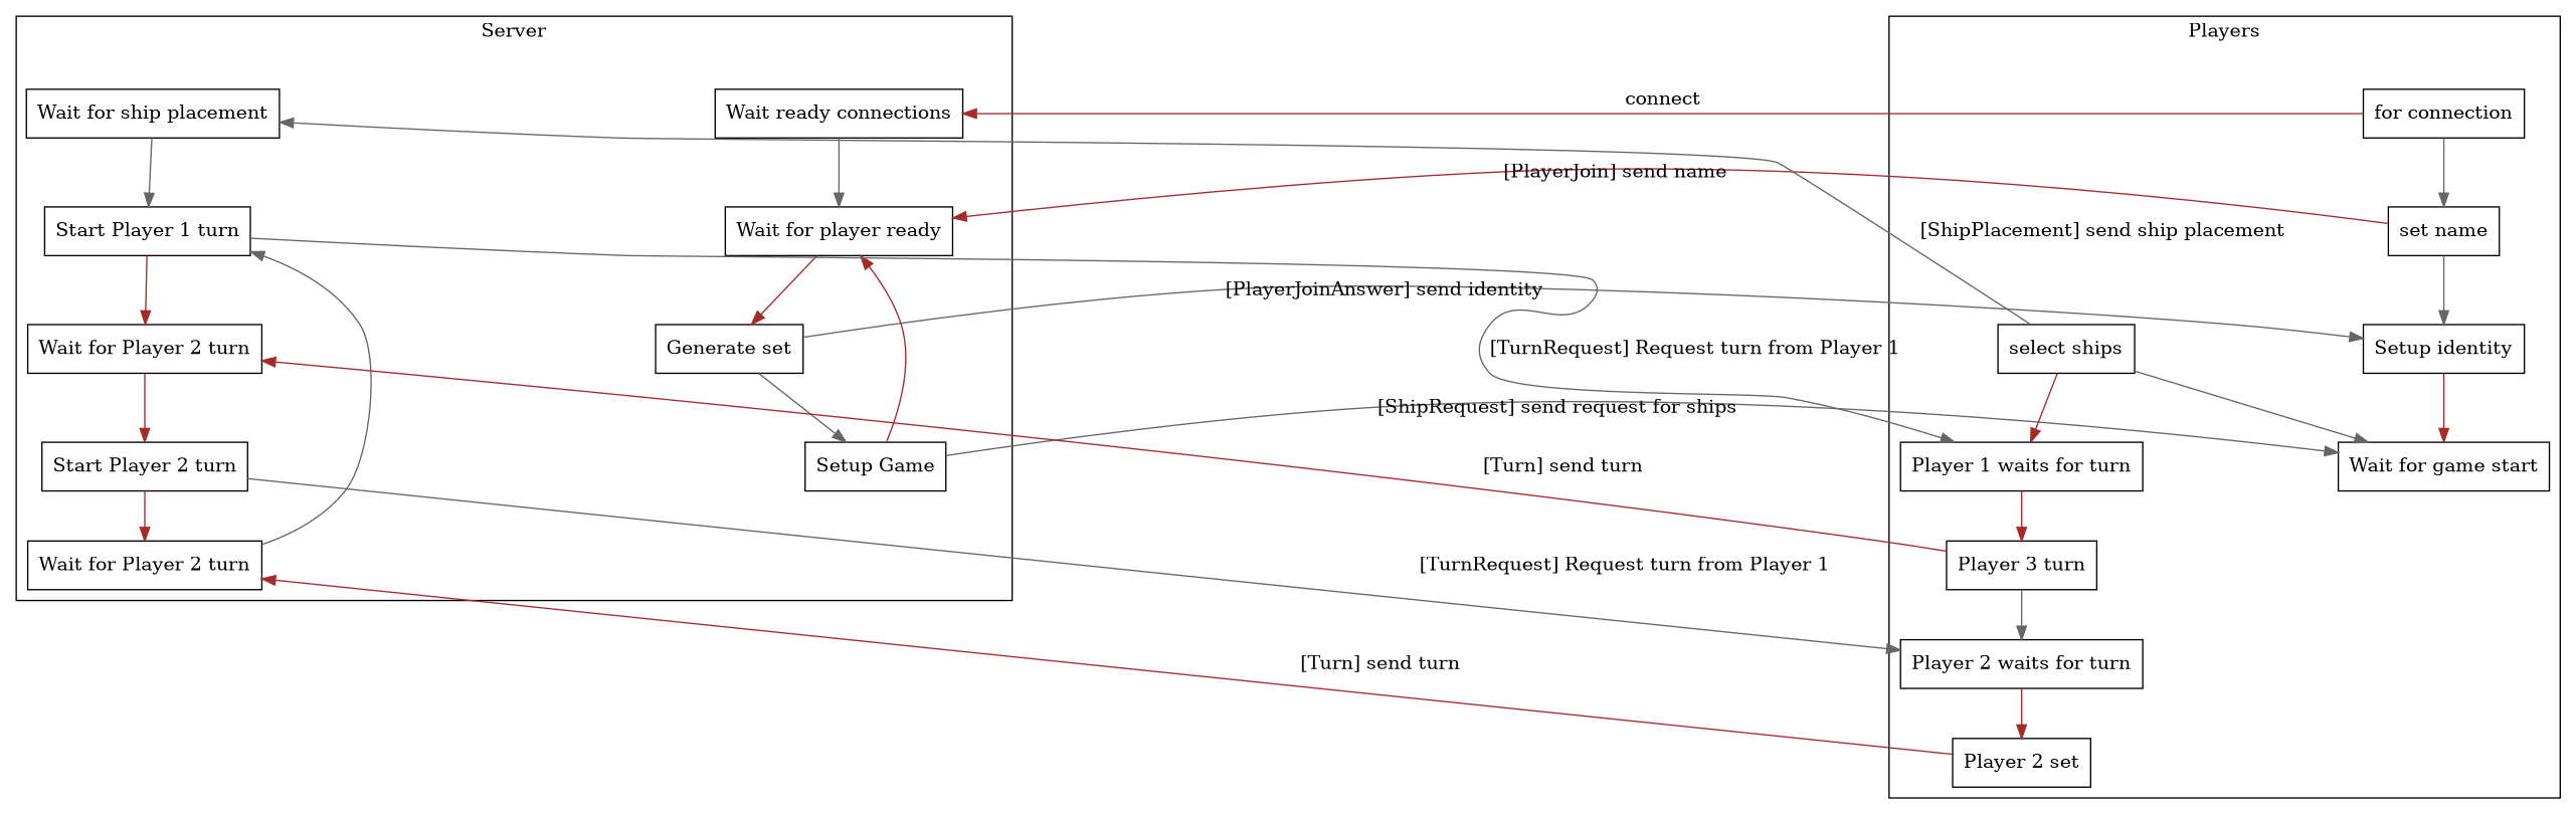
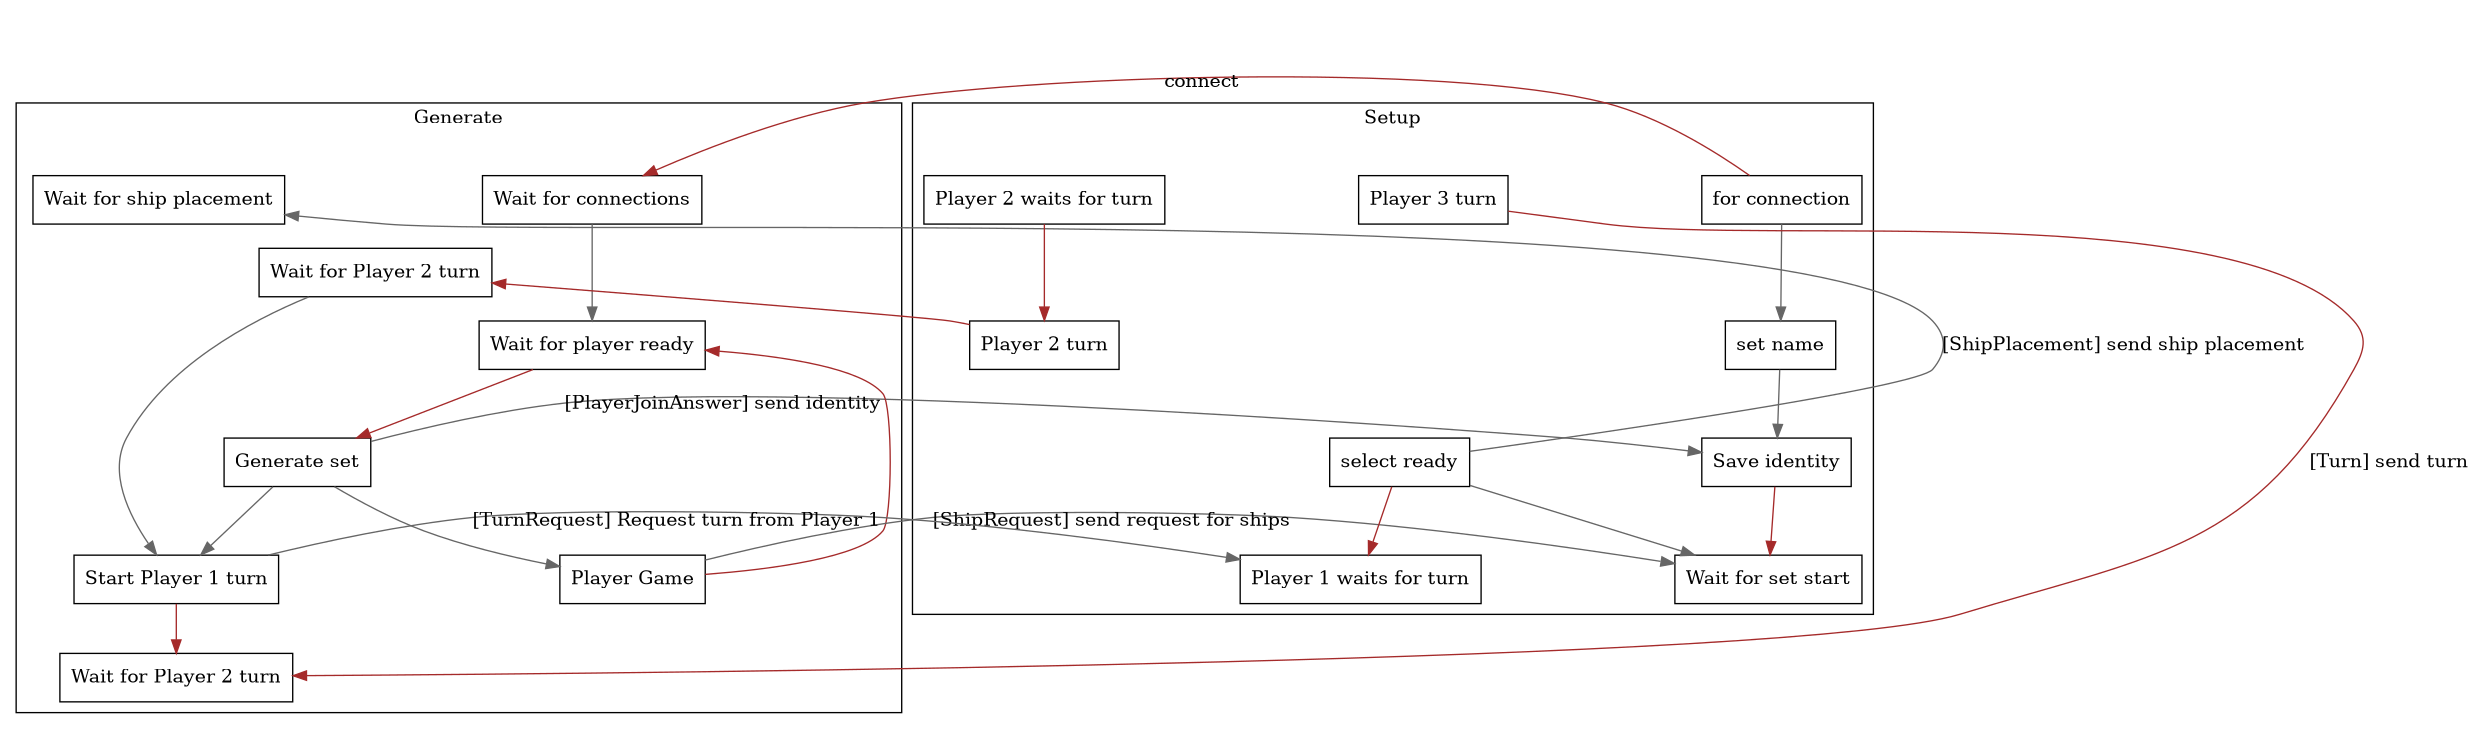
  digraph {
    nodesep=2
    node [shape=box]
    edge [color=gray40]
-   n1 [label="Wait ready connections"]
+   n1 [label="Wait for connections"]
    n2 [label="Wait for player ready"]
    n3 [label="Generate set"]
-   n4 [label="Setup Game"]
+   n4 [label="Player Game"]
    n5 [label="Wait for ship placement"]
    n6 [label="Start Player 1 turn"]
    n7 [label="Wait for Player 2 turn"]
-   n8 [label="Start Player 2 turn"]
    n9 [label="Wait for Player 2 turn"]
    n10 [label="for connection"]
    n11 [label="set name"]
-   n12 [label="Setup identity"]
-   n13 [label="Wait for game start"]
-   n14 [label="select ships"]
+   n12 [label="Save identity"]
+   n13 [label="Wait for set start"]
+   n14 [label="select ready"]
    n15 [label="Player 1 waits for turn"]
    n16 [label="Player 3 turn"]
    n17 [label="Player 2 waits for turn"]
-   n18 [label="Player 2 set"]
+   n18 [label="Player 2 turn"]
    subgraph cluster_1 {
-     label=Server
+     label=Generate
      n1
      n2
      n3
      n4
      n5
      n6
      n7
-     n8
      n9
    }
    subgraph cluster_2 {
-     label=Players
+     label=Setup
      n10
      n11
      n12
      n13
      n14
      n15
      n16
      n17
      n18
    }
    n1 -> n2 [weight=3]
    n2 -> n3 [color=brown weight=3]
    n3 -> n4 [weight=3]
    n3 -> n12 [constraint=false label="[PlayerJoinAnswer] send identity"]
    n4 -> n2 [color=brown weight=3]
    n4 -> n13 [constraint=false label="[ShipRequest] send request for ships"]
-   n5 -> n6 [weight=3]
+   n3 -> n6 [weight=3]
    n6 -> n7 [color=brown weight=3]
    n6 -> n15 [constraint=false label="[TurnRequest] Request turn from Player 1"]
-   n7 -> n8 [color=brown weight=3]
-   n8 -> n9 [color=brown weight=3]
-   n8 -> n17 [constraint=false label="[TurnRequest] Request turn from Player 1"]
    n9 -> n6 [weight=0]
    n10 -> n1 [color=brown constraint=false label=connect]
    n10 -> n11
-   n11 -> n2 [color=brown constraint=false label="[PlayerJoin] send name"]
    n11 -> n12
    n12 -> n13 [color=brown]
    n14 -> n5 [constraint=false label="[ShipPlacement] send ship placement"]
    n14 -> n13
    n14 -> n15 [color=brown]
-   n15 -> n16 [color=brown]
    n16 -> n7 [color=brown constraint=false label="[Turn] send turn"]
-   n16 -> n17
    n17 -> n18 [color=brown]
    n18 -> n9 [color=brown constraint=false label="[Turn] send turn"]
  }
